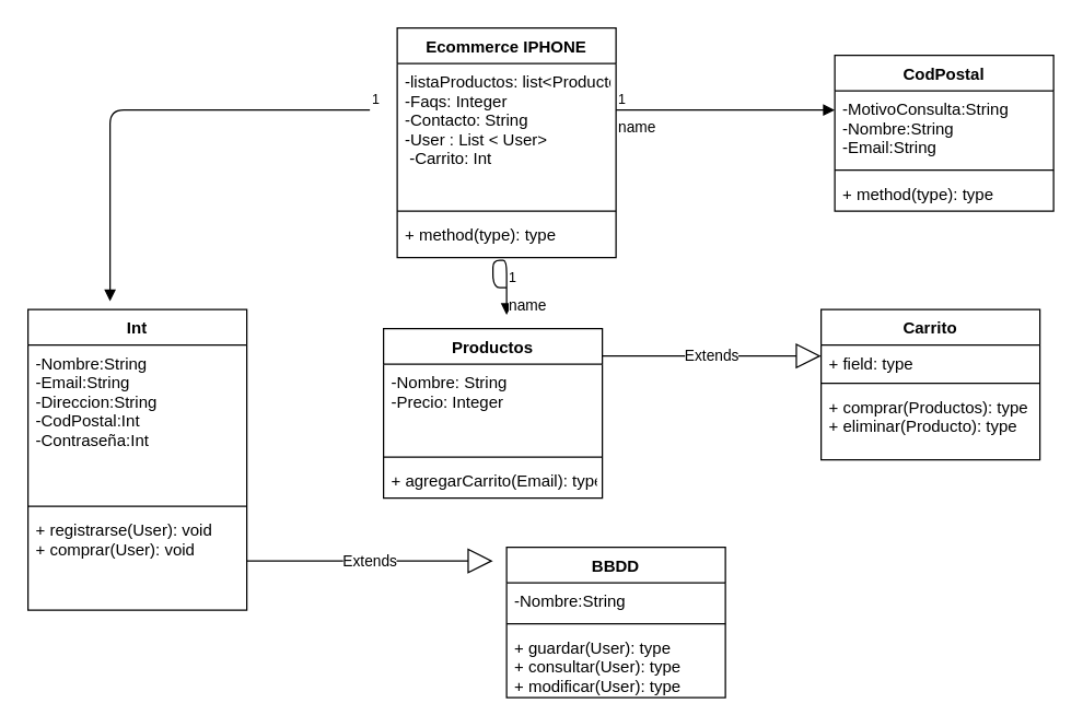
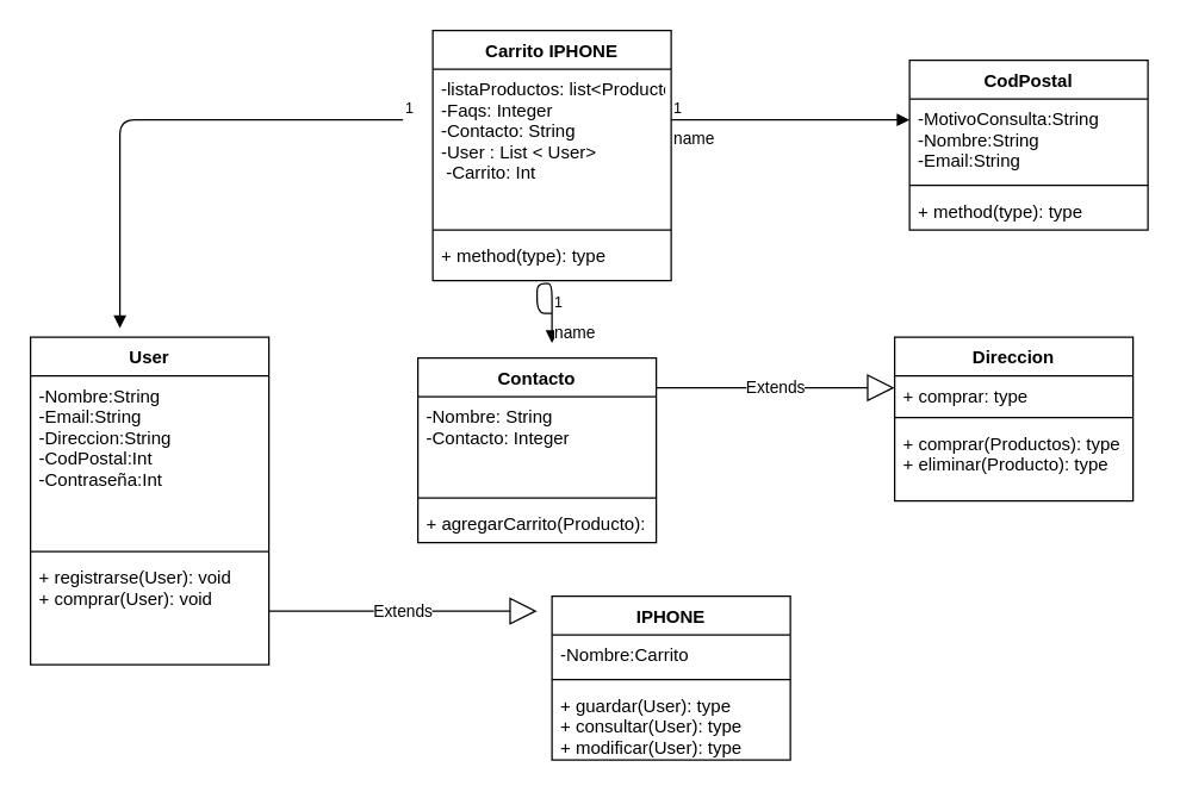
  <mxCell id="0" />
  <mxCell id="1" parent="0" />
- <mxCell id="2" value="Ecommerce IPHONE" style="swimlane;fontStyle=1;align=center;verticalAlign=top;childLayout=stackLayout;horizontal=1;startSize=26;horizontalStack=0;resizeParent=1;resizeParentMax=0;resizeLast=0;collapsible=1;marginBottom=0;" vertex="1" parent="1"><mxGeometry x="290" y="20" width="160" height="168" as="geometry" /></mxCell>
+ <mxCell id="2" value="Carrito IPHONE" style="swimlane;fontStyle=1;align=center;verticalAlign=top;childLayout=stackLayout;horizontal=1;startSize=26;horizontalStack=0;resizeParent=1;resizeParentMax=0;resizeLast=0;collapsible=1;marginBottom=0;" vertex="1" parent="1"><mxGeometry x="290" y="20" width="160" height="168" as="geometry" /></mxCell>
  <mxCell id="3" value="-listaProductos: list&lt;Productos&gt;&#10;-Faqs: Integer&#10;-Contacto: String&#10;-User : List &lt; User&gt; &#10; -Carrito: Int&#10; &#10;&#10;&#10;&#10;&#10;&#10;" style="text;strokeColor=none;fillColor=none;align=left;verticalAlign=top;spacingLeft=4;spacingRight=4;overflow=hidden;rotatable=0;points=[[0,0.5],[1,0.5]];portConstraint=eastwest;" vertex="1" parent="2"><mxGeometry y="26" width="160" height="104" as="geometry" /></mxCell>
  <mxCell id="4" value="" style="line;strokeWidth=1;fillColor=none;align=left;verticalAlign=middle;spacingTop=-1;spacingLeft=3;spacingRight=3;rotatable=0;labelPosition=right;points=[];portConstraint=eastwest;" vertex="1" parent="2"><mxGeometry y="130" width="160" height="8" as="geometry" /></mxCell>
  <mxCell id="5" value="+ method(type): type" style="text;strokeColor=none;fillColor=none;align=left;verticalAlign=top;spacingLeft=4;spacingRight=4;overflow=hidden;rotatable=0;points=[[0,0.5],[1,0.5]];portConstraint=eastwest;" vertex="1" parent="2"><mxGeometry y="138" width="160" height="30" as="geometry" /></mxCell>
- <mxCell id="6" value="Int" style="swimlane;fontStyle=1;align=center;verticalAlign=top;childLayout=stackLayout;horizontal=1;startSize=26;horizontalStack=0;resizeParent=1;resizeParentMax=0;resizeLast=0;collapsible=1;marginBottom=0;" vertex="1" parent="1"><mxGeometry x="20" y="226" width="160" height="220" as="geometry" /></mxCell>
+ <mxCell id="6" value="User" style="swimlane;fontStyle=1;align=center;verticalAlign=top;childLayout=stackLayout;horizontal=1;startSize=26;horizontalStack=0;resizeParent=1;resizeParentMax=0;resizeLast=0;collapsible=1;marginBottom=0;" vertex="1" parent="1"><mxGeometry x="20" y="226" width="160" height="220" as="geometry" /></mxCell>
  <mxCell id="7" value="-Nombre:String              &#10;-Email:String&#10;-Direccion:String&#10;-CodPostal:Int&#10;-Contraseña:Int" style="text;strokeColor=none;fillColor=none;align=left;verticalAlign=top;spacingLeft=4;spacingRight=4;overflow=hidden;rotatable=0;points=[[0,0.5],[1,0.5]];portConstraint=eastwest;" vertex="1" parent="6"><mxGeometry y="26" width="160" height="114" as="geometry" /></mxCell>
  <mxCell id="8" value="" style="line;strokeWidth=1;fillColor=none;align=left;verticalAlign=middle;spacingTop=-1;spacingLeft=3;spacingRight=3;rotatable=0;labelPosition=right;points=[];portConstraint=eastwest;" vertex="1" parent="6"><mxGeometry y="140" width="160" height="8" as="geometry" /></mxCell>
  <mxCell id="9" value="+ registrarse(User): void&#10;+ comprar(User): void" style="text;strokeColor=none;fillColor=none;align=left;verticalAlign=top;spacingLeft=4;spacingRight=4;overflow=hidden;rotatable=0;points=[[0,0.5],[1,0.5]];portConstraint=eastwest;" vertex="1" parent="6"><mxGeometry y="148" width="160" height="72" as="geometry" /></mxCell>
- <mxCell id="10" value="Productos" style="swimlane;fontStyle=1;align=center;verticalAlign=top;childLayout=stackLayout;horizontal=1;startSize=26;horizontalStack=0;resizeParent=1;resizeParentMax=0;resizeLast=0;collapsible=1;marginBottom=0;" vertex="1" parent="1"><mxGeometry x="280" y="240" width="160" height="124" as="geometry" /></mxCell>
- <mxCell id="11" value="-Nombre: String&#10;-Precio: Integer&#10;&#10;" style="text;strokeColor=none;fillColor=none;align=left;verticalAlign=top;spacingLeft=4;spacingRight=4;overflow=hidden;rotatable=0;points=[[0,0.5],[1,0.5]];portConstraint=eastwest;" vertex="1" parent="10"><mxGeometry y="26" width="160" height="64" as="geometry" /></mxCell>
+ <mxCell id="10" value="Contacto" style="swimlane;fontStyle=1;align=center;verticalAlign=top;childLayout=stackLayout;horizontal=1;startSize=26;horizontalStack=0;resizeParent=1;resizeParentMax=0;resizeLast=0;collapsible=1;marginBottom=0;" vertex="1" parent="1"><mxGeometry x="280" y="240" width="160" height="124" as="geometry" /></mxCell>
+ <mxCell id="11" value="-Nombre: String&#10;-Contacto: Integer&#10;&#10;" style="text;strokeColor=none;fillColor=none;align=left;verticalAlign=top;spacingLeft=4;spacingRight=4;overflow=hidden;rotatable=0;points=[[0,0.5],[1,0.5]];portConstraint=eastwest;" vertex="1" parent="10"><mxGeometry y="26" width="160" height="64" as="geometry" /></mxCell>
  <mxCell id="12" value="" style="line;strokeWidth=1;fillColor=none;align=left;verticalAlign=middle;spacingTop=-1;spacingLeft=3;spacingRight=3;rotatable=0;labelPosition=right;points=[];portConstraint=eastwest;" vertex="1" parent="10"><mxGeometry y="90" width="160" height="8" as="geometry" /></mxCell>
- <mxCell id="13" value="+ agregarCarrito(Email): type" style="text;strokeColor=none;fillColor=none;align=left;verticalAlign=top;spacingLeft=4;spacingRight=4;overflow=hidden;rotatable=0;points=[[0,0.5],[1,0.5]];portConstraint=eastwest;" vertex="1" parent="10"><mxGeometry y="98" width="160" height="26" as="geometry" /></mxCell>
- <mxCell id="14" value="Carrito" style="swimlane;fontStyle=1;align=center;verticalAlign=top;childLayout=stackLayout;horizontal=1;startSize=26;horizontalStack=0;resizeParent=1;resizeParentMax=0;resizeLast=0;collapsible=1;marginBottom=0;" vertex="1" parent="1"><mxGeometry x="600" y="226" width="160" height="110" as="geometry" /></mxCell>
- <mxCell id="15" value="+ field: type" style="text;strokeColor=none;fillColor=none;align=left;verticalAlign=top;spacingLeft=4;spacingRight=4;overflow=hidden;rotatable=0;points=[[0,0.5],[1,0.5]];portConstraint=eastwest;" vertex="1" parent="14"><mxGeometry y="26" width="160" height="24" as="geometry" /></mxCell>
+ <mxCell id="13" value="+ agregarCarrito(Producto): type" style="text;strokeColor=none;fillColor=none;align=left;verticalAlign=top;spacingLeft=4;spacingRight=4;overflow=hidden;rotatable=0;points=[[0,0.5],[1,0.5]];portConstraint=eastwest;" vertex="1" parent="10"><mxGeometry y="98" width="160" height="26" as="geometry" /></mxCell>
+ <mxCell id="14" value="Direccion" style="swimlane;fontStyle=1;align=center;verticalAlign=top;childLayout=stackLayout;horizontal=1;startSize=26;horizontalStack=0;resizeParent=1;resizeParentMax=0;resizeLast=0;collapsible=1;marginBottom=0;" vertex="1" parent="1"><mxGeometry x="600" y="226" width="160" height="110" as="geometry" /></mxCell>
+ <mxCell id="15" value="+ comprar: type" style="text;strokeColor=none;fillColor=none;align=left;verticalAlign=top;spacingLeft=4;spacingRight=4;overflow=hidden;rotatable=0;points=[[0,0.5],[1,0.5]];portConstraint=eastwest;" vertex="1" parent="14"><mxGeometry y="26" width="160" height="24" as="geometry" /></mxCell>
  <mxCell id="16" value="" style="line;strokeWidth=1;fillColor=none;align=left;verticalAlign=middle;spacingTop=-1;spacingLeft=3;spacingRight=3;rotatable=0;labelPosition=right;points=[];portConstraint=eastwest;" vertex="1" parent="14"><mxGeometry y="50" width="160" height="8" as="geometry" /></mxCell>
  <mxCell id="17" value="+ comprar(Productos): type&#10;+ eliminar(Producto): type" style="text;strokeColor=none;fillColor=none;align=left;verticalAlign=top;spacingLeft=4;spacingRight=4;overflow=hidden;rotatable=0;points=[[0,0.5],[1,0.5]];portConstraint=eastwest;" vertex="1" parent="14"><mxGeometry y="58" width="160" height="52" as="geometry" /></mxCell>
- <mxCell id="18" value="BBDD" style="swimlane;fontStyle=1;align=center;verticalAlign=top;childLayout=stackLayout;horizontal=1;startSize=26;horizontalStack=0;resizeParent=1;resizeParentMax=0;resizeLast=0;collapsible=1;marginBottom=0;" vertex="1" parent="1"><mxGeometry x="370" y="400" width="160" height="110" as="geometry" /></mxCell>
- <mxCell id="19" value="-Nombre:String" style="text;strokeColor=none;fillColor=none;align=left;verticalAlign=top;spacingLeft=4;spacingRight=4;overflow=hidden;rotatable=0;points=[[0,0.5],[1,0.5]];portConstraint=eastwest;" vertex="1" parent="18"><mxGeometry y="26" width="160" height="26" as="geometry" /></mxCell>
+ <mxCell id="18" value="IPHONE" style="swimlane;fontStyle=1;align=center;verticalAlign=top;childLayout=stackLayout;horizontal=1;startSize=26;horizontalStack=0;resizeParent=1;resizeParentMax=0;resizeLast=0;collapsible=1;marginBottom=0;" vertex="1" parent="1"><mxGeometry x="370" y="400" width="160" height="110" as="geometry" /></mxCell>
+ <mxCell id="19" value="-Nombre:Carrito" style="text;strokeColor=none;fillColor=none;align=left;verticalAlign=top;spacingLeft=4;spacingRight=4;overflow=hidden;rotatable=0;points=[[0,0.5],[1,0.5]];portConstraint=eastwest;" vertex="1" parent="18"><mxGeometry y="26" width="160" height="26" as="geometry" /></mxCell>
  <mxCell id="20" value="" style="line;strokeWidth=1;fillColor=none;align=left;verticalAlign=middle;spacingTop=-1;spacingLeft=3;spacingRight=3;rotatable=0;labelPosition=right;points=[];portConstraint=eastwest;" vertex="1" parent="18"><mxGeometry y="52" width="160" height="8" as="geometry" /></mxCell>
  <mxCell id="21" value="+ guardar(User): type&#10;+ consultar(User): type&#10;+ modificar(User): type" style="text;strokeColor=none;fillColor=none;align=left;verticalAlign=top;spacingLeft=4;spacingRight=4;overflow=hidden;rotatable=0;points=[[0,0.5],[1,0.5]];portConstraint=eastwest;" vertex="1" parent="18"><mxGeometry y="60" width="160" height="50" as="geometry" /></mxCell>
  <mxCell id="22" value="CodPostal" style="swimlane;fontStyle=1;align=center;verticalAlign=top;childLayout=stackLayout;horizontal=1;startSize=26;horizontalStack=0;resizeParent=1;resizeParentMax=0;resizeLast=0;collapsible=1;marginBottom=0;" vertex="1" parent="1"><mxGeometry x="610" y="40" width="160" height="114" as="geometry" /></mxCell>
  <mxCell id="23" value="-MotivoConsulta:String&#10;-Nombre:String&#10;-Email:String" style="text;strokeColor=none;fillColor=none;align=left;verticalAlign=top;spacingLeft=4;spacingRight=4;overflow=hidden;rotatable=0;points=[[0,0.5],[1,0.5]];portConstraint=eastwest;" vertex="1" parent="22"><mxGeometry y="26" width="160" height="54" as="geometry" /></mxCell>
  <mxCell id="24" value="" style="line;strokeWidth=1;fillColor=none;align=left;verticalAlign=middle;spacingTop=-1;spacingLeft=3;spacingRight=3;rotatable=0;labelPosition=right;points=[];portConstraint=eastwest;" vertex="1" parent="22"><mxGeometry y="80" width="160" height="8" as="geometry" /></mxCell>
  <mxCell id="25" value="+ method(type): type" style="text;strokeColor=none;fillColor=none;align=left;verticalAlign=top;spacingLeft=4;spacingRight=4;overflow=hidden;rotatable=0;points=[[0,0.5],[1,0.5]];portConstraint=eastwest;" vertex="1" parent="22"><mxGeometry y="88" width="160" height="26" as="geometry" /></mxCell>
  <mxCell id="26" value="Extends" style="endArrow=block;endSize=16;endFill=0;html=1;" edge="1" parent="1"><mxGeometry width="160" relative="1" as="geometry"><mxPoint x="440" y="260" as="sourcePoint" /><mxPoint x="600" y="260" as="targetPoint" /></mxGeometry></mxCell>
  <mxCell id="27" value="Extends" style="endArrow=block;endSize=16;endFill=0;html=1;" edge="1" parent="1" source="9"><mxGeometry width="160" relative="1" as="geometry"><mxPoint x="200" y="410" as="sourcePoint" /><mxPoint x="360" y="410" as="targetPoint" /></mxGeometry></mxCell>
  <mxCell id="28" value="&lt;br&gt;" style="endArrow=block;endFill=1;html=1;edgeStyle=orthogonalEdgeStyle;align=left;verticalAlign=top;" edge="1" parent="1"><mxGeometry x="-1" relative="1" as="geometry"><mxPoint x="270" y="80" as="sourcePoint" /><mxPoint x="80" y="220" as="targetPoint" /><Array as="points"><mxPoint x="80" y="80" /></Array></mxGeometry></mxCell>
  <mxCell id="29" value="1" style="resizable=0;html=1;align=left;verticalAlign=bottom;labelBackgroundColor=#ffffff;fontSize=10;" connectable="0" vertex="1" parent="28"><mxGeometry x="-1" relative="1" as="geometry" /></mxCell>
  <mxCell id="30" value="name" style="endArrow=block;endFill=1;html=1;edgeStyle=orthogonalEdgeStyle;align=left;verticalAlign=top;" edge="1" parent="1"><mxGeometry x="-1" relative="1" as="geometry"><mxPoint x="450" y="80" as="sourcePoint" /><mxPoint x="610" y="80" as="targetPoint" /></mxGeometry></mxCell>
  <mxCell id="31" value="1" style="resizable=0;html=1;align=left;verticalAlign=bottom;labelBackgroundColor=#ffffff;fontSize=10;" connectable="0" vertex="1" parent="30"><mxGeometry x="-1" relative="1" as="geometry" /></mxCell>
  <mxCell id="32" value="name" style="endArrow=block;endFill=1;html=1;edgeStyle=orthogonalEdgeStyle;align=left;verticalAlign=top;" edge="1" parent="1"><mxGeometry x="-1" relative="1" as="geometry"><mxPoint x="370" y="210" as="sourcePoint" /><mxPoint x="370" y="230" as="targetPoint" /><Array as="points"><mxPoint x="360" y="190" /><mxPoint x="370" y="190" /></Array></mxGeometry></mxCell>
  <mxCell id="33" value="1" style="resizable=0;html=1;align=left;verticalAlign=bottom;labelBackgroundColor=#ffffff;fontSize=10;" connectable="0" vertex="1" parent="32"><mxGeometry x="-1" relative="1" as="geometry" /></mxCell>
